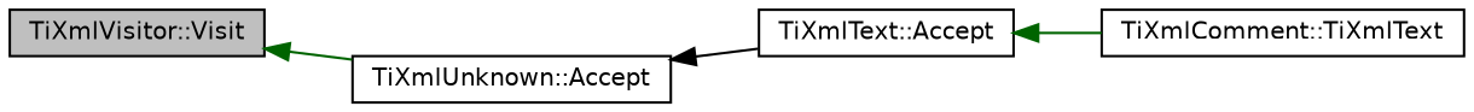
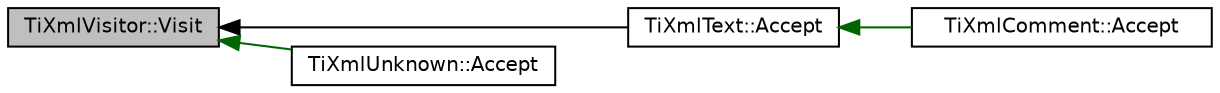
  digraph {
    rankdir=LR
    node [color=black fillcolor=white fontname=Helvetica fontsize=10 shape=box style=filled]
    edge [color=darkgreen dir=back fontname=Helvetica fontsize=10 labelfontname=Helvetica labelfontsize=10 style=solid]
    n1 [fillcolor=grey75 fontcolor=black height=0.2 label="TiXmlVisitor::Visit" width=0.4]
    n2 [height=0.2 label="TiXmlText::Accept" width=0.4]
    n3 [height=0.2 label="TiXmlUnknown::Accept" width=0.4]
-   n4 [height=0.2 label="TiXmlComment::TiXmlText" width=0.4]
-   n3 -> n2 [color=black]
+   n4 [height=0.2 label="TiXmlComment::Accept" width=0.4]
+   n1 -> n2 [color=black]
    n1 -> n3
    n2 -> n4
  }
